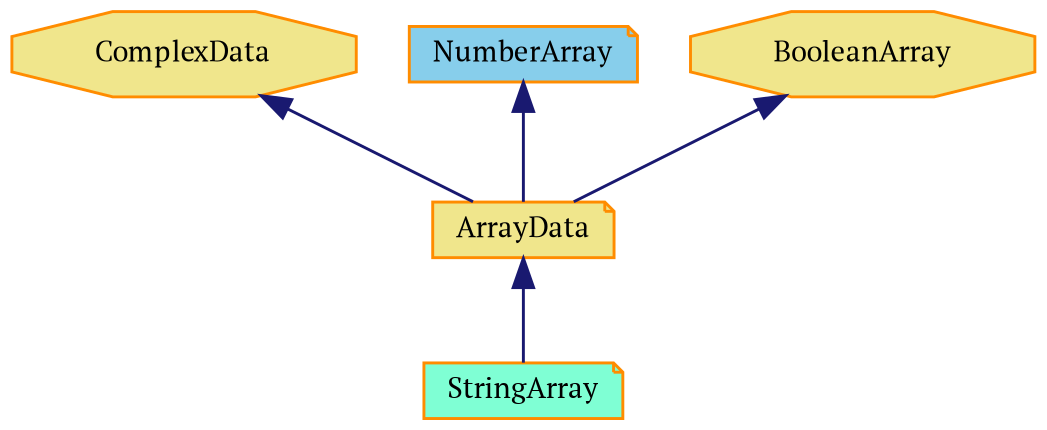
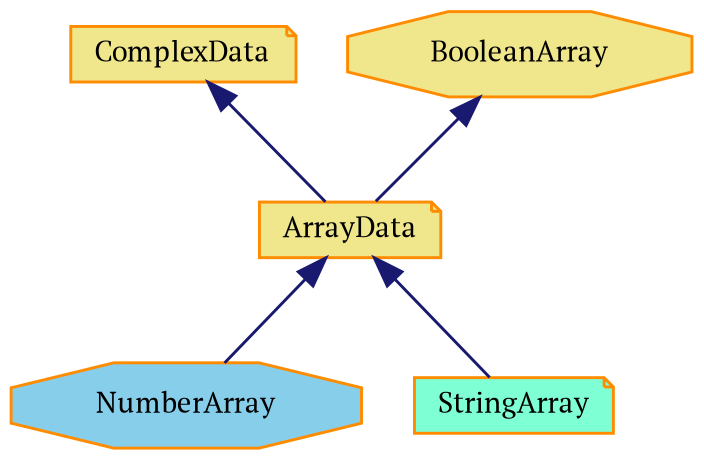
  digraph {
    fontname="PT Serif"
    node [color=darkorange fillcolor=khaki fontname="PT Serif" fontsize=10 shape=note style=filled]
    edge [color=midnightblue dir=back fontname="PT Serif" fontsize=10 labelfontname=FreeSans labelfontsize=10 style=solid]
-   n1 [fontcolor=black height=0.2 label=ComplexData shape=octagon width=0.4]
+   n1 [fontcolor=black height=0.2 label=ComplexData width=0.4]
    n2 [height=0.2 label=ArrayData width=0.4]
-   n3 [fillcolor=skyblue height=0.2 label=NumberArray width=0.4]
+   n3 [fillcolor=skyblue height=0.2 label=NumberArray shape=octagon width=0.4]
    n4 [fillcolor=aquamarine height=0.2 label=StringArray width=0.4]
    n5 [height=0.2 label=BooleanArray shape=octagon width=0.4]
    n1 -> n2
-   n3 -> n2
+   n2 -> n3
    n2 -> n4
    n5 -> n2
  }
